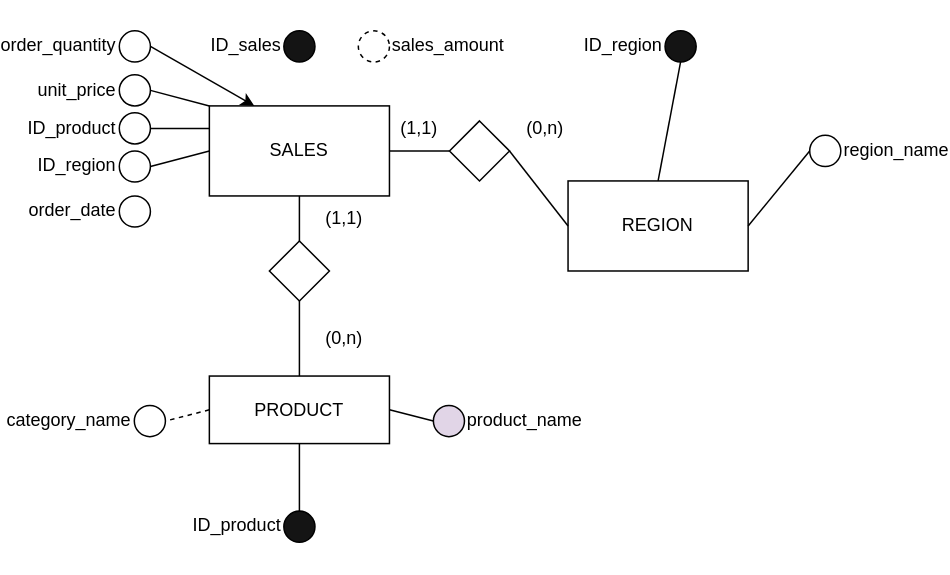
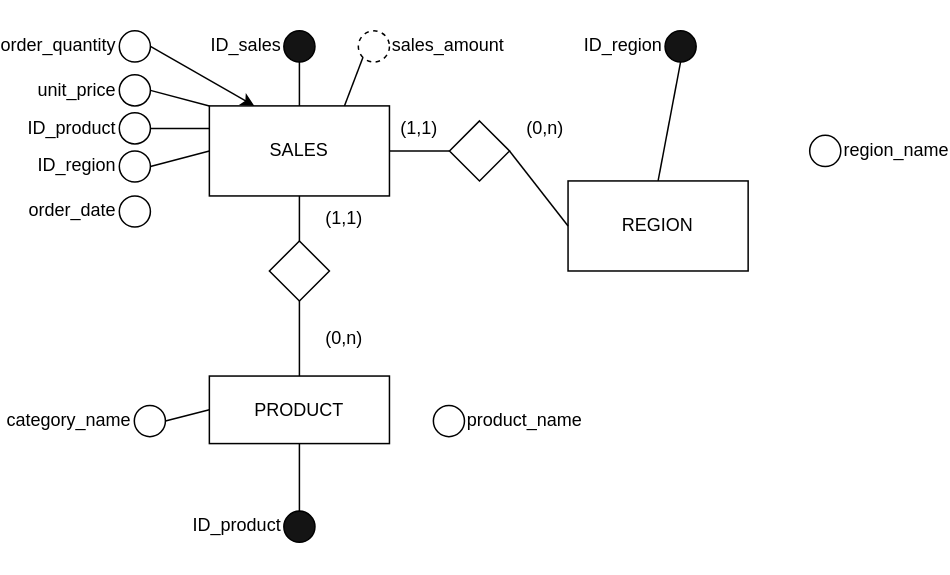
  <mxCell id="0" />
  <mxCell id="1" parent="0" />
  <mxCell id="2" value="PRODUCT" style="rounded=0;whiteSpace=wrap;html=1;" parent="1" vertex="1"><mxGeometry x="80" y="250" width="120" height="45" as="geometry" /></mxCell>
  <mxCell id="3" value="REGION" style="rounded=0;whiteSpace=wrap;html=1;" parent="1" vertex="1"><mxGeometry x="319" y="120" width="120" height="60" as="geometry" /></mxCell>
  <mxCell id="4" value="SALES" style="rounded=0;whiteSpace=wrap;html=1;" parent="1" vertex="1"><mxGeometry x="80" y="70" width="120" height="60" as="geometry" /></mxCell>
  <mxCell id="5" value="" style="endArrow=none;html=1;rounded=0;exitX=0.5;exitY=1;exitDx=0;exitDy=0;" parent="1" source="4" edge="1"><mxGeometry width="50" height="50" relative="1" as="geometry"><mxPoint x="270" y="180" as="sourcePoint" /><mxPoint x="140" y="160" as="targetPoint" /></mxGeometry></mxCell>
  <mxCell id="6" value="(1,1)" style="text;html=1;align=center;verticalAlign=middle;whiteSpace=wrap;rounded=0;rotation=0;" parent="1" vertex="1"><mxGeometry x="140" y="130" width="60" height="30" as="geometry" /></mxCell>
  <mxCell id="7" value="" style="rhombus;whiteSpace=wrap;html=1;" parent="1" vertex="1"><mxGeometry x="120" y="160" width="40" height="40" as="geometry" /></mxCell>
  <mxCell id="8" value="" style="endArrow=none;html=1;rounded=0;exitX=0.5;exitY=0;exitDx=0;exitDy=0;entryX=0.5;entryY=1;entryDx=0;entryDy=0;" parent="1" source="2" target="7" edge="1"><mxGeometry width="50" height="50" relative="1" as="geometry"><mxPoint x="270" y="180" as="sourcePoint" /><mxPoint x="390" y="180" as="targetPoint" /></mxGeometry></mxCell>
  <mxCell id="9" value="(0,n)" style="text;html=1;align=center;verticalAlign=middle;whiteSpace=wrap;rounded=0;" parent="1" vertex="1"><mxGeometry x="140" y="210" width="60" height="30" as="geometry" /></mxCell>
  <mxCell id="10" value="" style="endArrow=none;html=1;rounded=0;exitX=1;exitY=0.5;exitDx=0;exitDy=0;" parent="1" source="4" edge="1"><mxGeometry width="50" height="50" relative="1" as="geometry"><mxPoint x="270" y="180" as="sourcePoint" /><mxPoint x="240" y="100" as="targetPoint" /></mxGeometry></mxCell>
  <mxCell id="11" value="(1,1)" style="text;html=1;align=center;verticalAlign=middle;whiteSpace=wrap;rounded=0;" parent="1" vertex="1"><mxGeometry x="190" y="70" width="60" height="30" as="geometry" /></mxCell>
  <mxCell id="12" value="" style="rhombus;whiteSpace=wrap;html=1;" parent="1" vertex="1"><mxGeometry x="240" y="80" width="40" height="40" as="geometry" /></mxCell>
  <mxCell id="13" value="" style="endArrow=none;html=1;rounded=0;exitX=1;exitY=0.5;exitDx=0;exitDy=0;entryX=0;entryY=0.5;entryDx=0;entryDy=0;" parent="1" source="12" target="3" edge="1"><mxGeometry width="50" height="50" relative="1" as="geometry"><mxPoint x="270" y="180" as="sourcePoint" /><mxPoint x="390" y="180" as="targetPoint" /></mxGeometry></mxCell>
  <mxCell id="14" value="(0,n)" style="text;html=1;align=center;verticalAlign=middle;whiteSpace=wrap;rounded=0;" parent="1" vertex="1"><mxGeometry x="274" y="70" width="60" height="30" as="geometry" /></mxCell>
  <mxCell id="15" value="ID_sales" style="ellipse;whiteSpace=wrap;html=1;aspect=fixed;rotation=0;fillColor=#141414;align=right;labelPosition=left;verticalLabelPosition=middle;verticalAlign=middle;" parent="1" vertex="1"><mxGeometry x="129.64" y="20" width="20.73" height="20.73" as="geometry" /></mxCell>
  <mxCell id="16" value="ID_region" style="ellipse;whiteSpace=wrap;html=1;aspect=fixed;rotation=0;fillColor=#141414;align=right;labelPosition=left;verticalLabelPosition=middle;verticalAlign=middle;" parent="1" vertex="1"><mxGeometry x="383.64" y="20" width="20.73" height="20.73" as="geometry" /></mxCell>
  <mxCell id="17" value="ID_product" style="ellipse;whiteSpace=wrap;html=1;aspect=fixed;rotation=0;fillColor=#141414;align=right;labelPosition=left;verticalLabelPosition=middle;verticalAlign=middle;" parent="1" vertex="1"><mxGeometry x="129.64" y="340" width="20.73" height="20.73" as="geometry" /></mxCell>
  <mxCell id="18" value="" style="endArrow=none;html=1;rounded=0;exitX=0.5;exitY=0;exitDx=0;exitDy=0;entryX=0.5;entryY=1;entryDx=0;entryDy=0;" parent="1" source="17" target="2" edge="1"><mxGeometry width="50" height="50" relative="1" as="geometry"><mxPoint x="310" y="190" as="sourcePoint" /><mxPoint x="360" y="140" as="targetPoint" /></mxGeometry></mxCell>
+ <mxCell id="19" value="" style="endArrow=none;html=1;rounded=0;exitX=0.5;exitY=0;exitDx=0;exitDy=0;entryX=0.5;entryY=1;entryDx=0;entryDy=0;" parent="1" source="4" target="15" edge="1"><mxGeometry width="50" height="50" relative="1" as="geometry"><mxPoint x="150" y="350" as="sourcePoint" /><mxPoint x="150" y="320" as="targetPoint" /></mxGeometry></mxCell>
  <mxCell id="20" value="" style="endArrow=none;html=1;rounded=0;exitX=0.5;exitY=0;exitDx=0;exitDy=0;entryX=0.5;entryY=1;entryDx=0;entryDy=0;" parent="1" source="3" target="16" edge="1"><mxGeometry width="50" height="50" relative="1" as="geometry"><mxPoint x="150" y="80" as="sourcePoint" /><mxPoint x="150" y="51" as="targetPoint" /></mxGeometry></mxCell>
- <mxCell id="21" value="product_name" style="ellipse;whiteSpace=wrap;html=1;aspect=fixed;rotation=0;align=left;labelPosition=right;verticalLabelPosition=middle;verticalAlign=middle;fillColor=#e1d5e7;" parent="1" vertex="1"><mxGeometry x="229.27" y="269.63" width="20.73" height="20.73" as="geometry" /></mxCell>
+ <mxCell id="21" value="product_name" style="ellipse;whiteSpace=wrap;html=1;aspect=fixed;rotation=0;align=left;labelPosition=right;verticalLabelPosition=middle;verticalAlign=middle;" parent="1" vertex="1"><mxGeometry x="229.27" y="269.63" width="20.73" height="20.73" as="geometry" /></mxCell>
  <mxCell id="22" value="ID_product" style="ellipse;whiteSpace=wrap;html=1;aspect=fixed;rotation=0;align=right;labelPosition=left;verticalLabelPosition=middle;verticalAlign=middle;" parent="1" vertex="1"><mxGeometry x="20" y="74.63" width="20.73" height="20.73" as="geometry" /></mxCell>
  <mxCell id="23" value="ID_region" style="ellipse;whiteSpace=wrap;html=1;aspect=fixed;rotation=0;align=right;labelPosition=left;verticalLabelPosition=middle;verticalAlign=middle;" parent="1" vertex="1"><mxGeometry x="20" y="100" width="20.73" height="20.73" as="geometry" /></mxCell>
  <mxCell id="24" value="region_name" style="ellipse;whiteSpace=wrap;html=1;aspect=fixed;rotation=0;align=left;labelPosition=right;verticalLabelPosition=middle;verticalAlign=middle;" parent="1" vertex="1"><mxGeometry x="480" y="89.64" width="20.73" height="20.73" as="geometry" /></mxCell>
  <mxCell id="25" value="category_name" style="ellipse;whiteSpace=wrap;html=1;aspect=fixed;rotation=0;align=right;labelPosition=left;verticalLabelPosition=middle;verticalAlign=middle;" parent="1" vertex="1"><mxGeometry x="30" y="269.63" width="20.73" height="20.73" as="geometry" /></mxCell>
- <mxCell id="26" value="" style="endArrow=none;html=1;rounded=0;exitX=0;exitY=0.5;exitDx=0;exitDy=0;entryX=1;entryY=0.5;entryDx=0;entryDy=0;" parent="1" source="21" target="2" edge="1"><mxGeometry width="50" height="50" relative="1" as="geometry"><mxPoint x="310" y="190" as="sourcePoint" /><mxPoint x="360" y="140" as="targetPoint" /></mxGeometry></mxCell>
- <mxCell id="27" value="" style="endArrow=none;html=1;rounded=0;exitX=0;exitY=0.5;exitDx=0;exitDy=0;entryX=1;entryY=0.5;entryDx=0;entryDy=0;dashed=1;" parent="1" source="2" target="25" edge="1"><mxGeometry width="50" height="50" relative="1" as="geometry"><mxPoint x="239" y="290" as="sourcePoint" /><mxPoint x="210" y="290" as="targetPoint" /></mxGeometry></mxCell>
- <mxCell id="28" value="" style="endArrow=none;html=1;rounded=0;exitX=0;exitY=0.5;exitDx=0;exitDy=0;entryX=1;entryY=0.5;entryDx=0;entryDy=0;" parent="1" source="24" target="3" edge="1"><mxGeometry width="50" height="50" relative="1" as="geometry"><mxPoint x="239" y="290" as="sourcePoint" /><mxPoint x="210" y="290" as="targetPoint" /></mxGeometry></mxCell>
+ <mxCell id="27" value="" style="endArrow=none;html=1;rounded=0;exitX=0;exitY=0.5;exitDx=0;exitDy=0;entryX=1;entryY=0.5;entryDx=0;entryDy=0;" parent="1" source="2" target="25" edge="1"><mxGeometry width="50" height="50" relative="1" as="geometry"><mxPoint x="239" y="290" as="sourcePoint" /><mxPoint x="210" y="290" as="targetPoint" /></mxGeometry></mxCell>
  <mxCell id="29" value="" style="endArrow=none;html=1;rounded=0;exitX=0;exitY=0.5;exitDx=0;exitDy=0;entryX=1;entryY=0.5;entryDx=0;entryDy=0;" parent="1" source="4" target="23" edge="1"><mxGeometry width="50" height="50" relative="1" as="geometry"><mxPoint x="90" y="290" as="sourcePoint" /><mxPoint x="61" y="290" as="targetPoint" /></mxGeometry></mxCell>
  <mxCell id="30" value="" style="endArrow=none;html=1;rounded=0;exitX=0;exitY=0.25;exitDx=0;exitDy=0;entryX=1;entryY=0.5;entryDx=0;entryDy=0;" parent="1" source="4" target="22" edge="1"><mxGeometry width="50" height="50" relative="1" as="geometry"><mxPoint x="90" y="125" as="sourcePoint" /><mxPoint x="51" y="130" as="targetPoint" /></mxGeometry></mxCell>
  <mxCell id="31" value="order_date" style="ellipse;whiteSpace=wrap;html=1;aspect=fixed;rotation=0;align=right;labelPosition=left;verticalLabelPosition=middle;verticalAlign=middle;" parent="1" vertex="1"><mxGeometry x="20" y="130" width="20.73" height="20.73" as="geometry" /></mxCell>
  <mxCell id="32" value="unit_price" style="ellipse;whiteSpace=wrap;html=1;aspect=fixed;rotation=0;align=right;labelPosition=left;verticalLabelPosition=middle;verticalAlign=middle;" parent="1" vertex="1"><mxGeometry x="20" y="49.27" width="20.73" height="20.73" as="geometry" /></mxCell>
  <mxCell id="33" value="order_quantity" style="ellipse;whiteSpace=wrap;html=1;aspect=fixed;rotation=0;align=right;labelPosition=left;verticalLabelPosition=middle;verticalAlign=middle;" parent="1" vertex="1"><mxGeometry x="20" y="20" width="20.73" height="20.73" as="geometry" /></mxCell>
  <mxCell id="34" value="sales_amount" style="ellipse;whiteSpace=wrap;html=1;aspect=fixed;rotation=0;align=left;labelPosition=right;verticalLabelPosition=middle;verticalAlign=middle;dashed=1;" parent="1" vertex="1"><mxGeometry x="179.27" y="20" width="20.73" height="20.73" as="geometry" /></mxCell>
+ <mxCell id="35" value="" style="endArrow=none;html=1;rounded=0;exitX=0.75;exitY=0;exitDx=0;exitDy=0;entryX=0;entryY=1;entryDx=0;entryDy=0;" parent="1" source="4" target="34" edge="1"><mxGeometry width="50" height="50" relative="1" as="geometry"><mxPoint x="150" y="80" as="sourcePoint" /><mxPoint x="150" y="51" as="targetPoint" /></mxGeometry></mxCell>
  <mxCell id="36" value="" style="endArrow=classic;html=1;rounded=0;exitX=1;exitY=0.5;exitDx=0;exitDy=0;entryX=0.25;entryY=0;entryDx=0;entryDy=0;" parent="1" source="33" target="4" edge="1"><mxGeometry width="50" height="50" relative="1" as="geometry"><mxPoint x="404" y="140" as="sourcePoint" /><mxPoint x="404" y="161" as="targetPoint" /></mxGeometry></mxCell>
  <mxCell id="37" value="" style="endArrow=none;html=1;rounded=0;exitX=1;exitY=0.5;exitDx=0;exitDy=0;" parent="1" source="32" edge="1"><mxGeometry width="50" height="50" relative="1" as="geometry"><mxPoint x="51" y="40" as="sourcePoint" /><mxPoint x="80" y="70" as="targetPoint" /></mxGeometry></mxCell>
